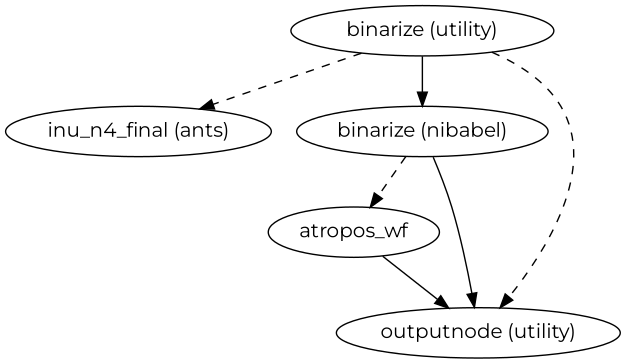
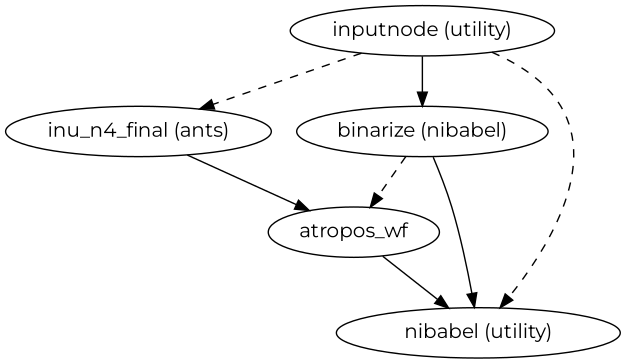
  strict digraph {
    fontname=Montserrat
    node [fontname=Montserrat]
    edge [fontname=Montserrat style=solid]
-   "inputnode (utility)" [label="binarize (utility)"]
+   "inputnode (utility)"
    "inu_n4_final (ants)"
    "binarize (nibabel)"
-   "outputnode (utility)"
+   "outputnode (utility)" [label="nibabel (utility)"]
    atropos_wf
    "inputnode (utility)" -> "inu_n4_final (ants)" [style=dashed]
    "inputnode (utility)" -> "binarize (nibabel)"
    "inputnode (utility)" -> "outputnode (utility)" [style=dashed]
+   "inu_n4_final (ants)" -> atropos_wf
    "binarize (nibabel)" -> "outputnode (utility)"
    "binarize (nibabel)" -> atropos_wf [style=dashed]
    atropos_wf -> "outputnode (utility)"
  }
